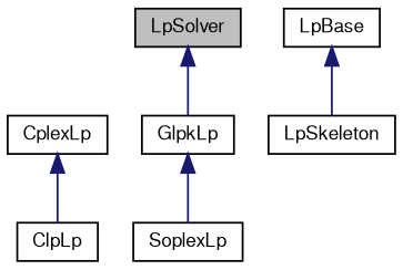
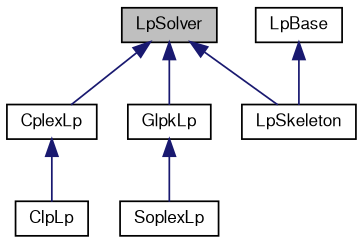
  digraph {
    node [color=black fillcolor=white fontname=FreeSans fontsize=10 shape=record style=filled]
    edge [color=midnightblue dir=back fontname=FreeSans fontsize=10 labelfontname=FreeSans labelfontsize=10 style=solid]
    n1 [fillcolor=grey75 fontcolor=black height=0.2 label=LpSolver width=0.4]
    n2 [height=0.2 label=CplexLp width=0.4]
    n3 [height=0.2 label=GlpkLp width=0.4]
    n4 [height=0.2 label=LpSkeleton width=0.4]
    n5 [height=0.2 label=ClpLp width=0.4]
    n6 [height=0.2 label=SoplexLp width=0.4]
    n7 [height=0.2 label=LpBase width=0.4]
+   n1 -> n2
    n1 -> n3
+   n1 -> n4
    n2 -> n5
    n3 -> n6
    n7 -> n4
  }
